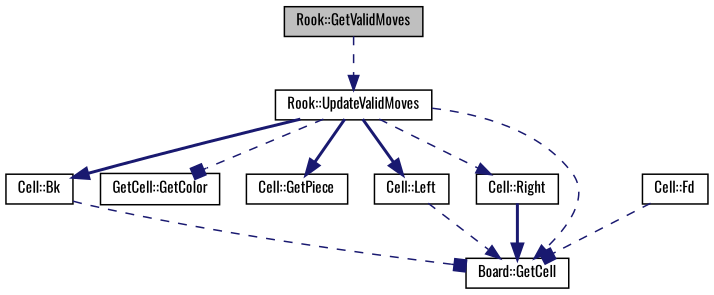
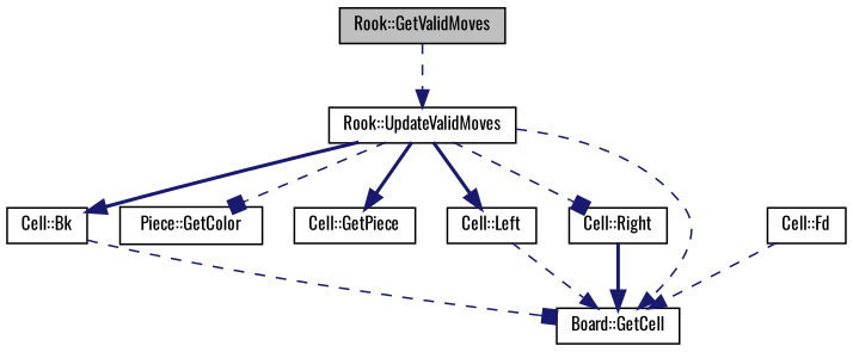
  digraph {
    fontname=Oswald
    rankdir=TB
    node [color=black fontname=Oswald fontsize=10 shape=record]
    edge [arrowhead=normal color=midnightblue fontname=Oswald fontsize=10 labelfontname=Helvetica labelfontsize=10 style=dashed]
    n1 [fillcolor=grey75 fontcolor=black height=0.2 label="Rook::GetValidMoves" style=filled width=0.4]
    n2 [height=0.2 label="Rook::UpdateValidMoves" width=0.4]
    n3 [height=0.2 label="Cell::Bk" width=0.4]
-   n4 [height=0.2 label="GetCell::GetColor" width=0.4]
+   n4 [height=0.2 label="Piece::GetColor" width=0.4]
    n5 [height=0.2 label="Cell::GetPiece" width=0.4]
    n6 [height=0.2 label="Cell::Left" width=0.4]
    n7 [height=0.2 label="Cell::Right" width=0.4]
    n8 [height=0.2 label="Board::GetCell" width=0.4]
    n9 [height=0.2 label="Cell::Fd" width=0.4]
    n1 -> n2
    n2 -> n3 [style=bold]
    n2 -> n4 [arrowhead=box]
    n2 -> n5 [style=bold]
    n2 -> n6 [style=bold]
-   n2 -> n7
+   n2 -> n7 [arrowhead=box]
    n2 -> n8
    n3 -> n8 [arrowhead=box]
    n6 -> n8
    n7 -> n8 [style=bold]
-   n9 -> n8 [arrowhead=box]
+   n9 -> n8
  }
